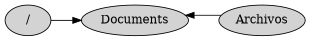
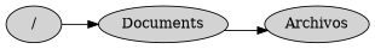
  digraph {
    nodesep=0.5
    rankdir=LR
    splines=ortho
    node [shape=ellipse style=filled]
    "/"
    Documents
    Archivos
    "/" -> Documents
-   Archivos -> Documents
+   Documents -> Archivos
  }
